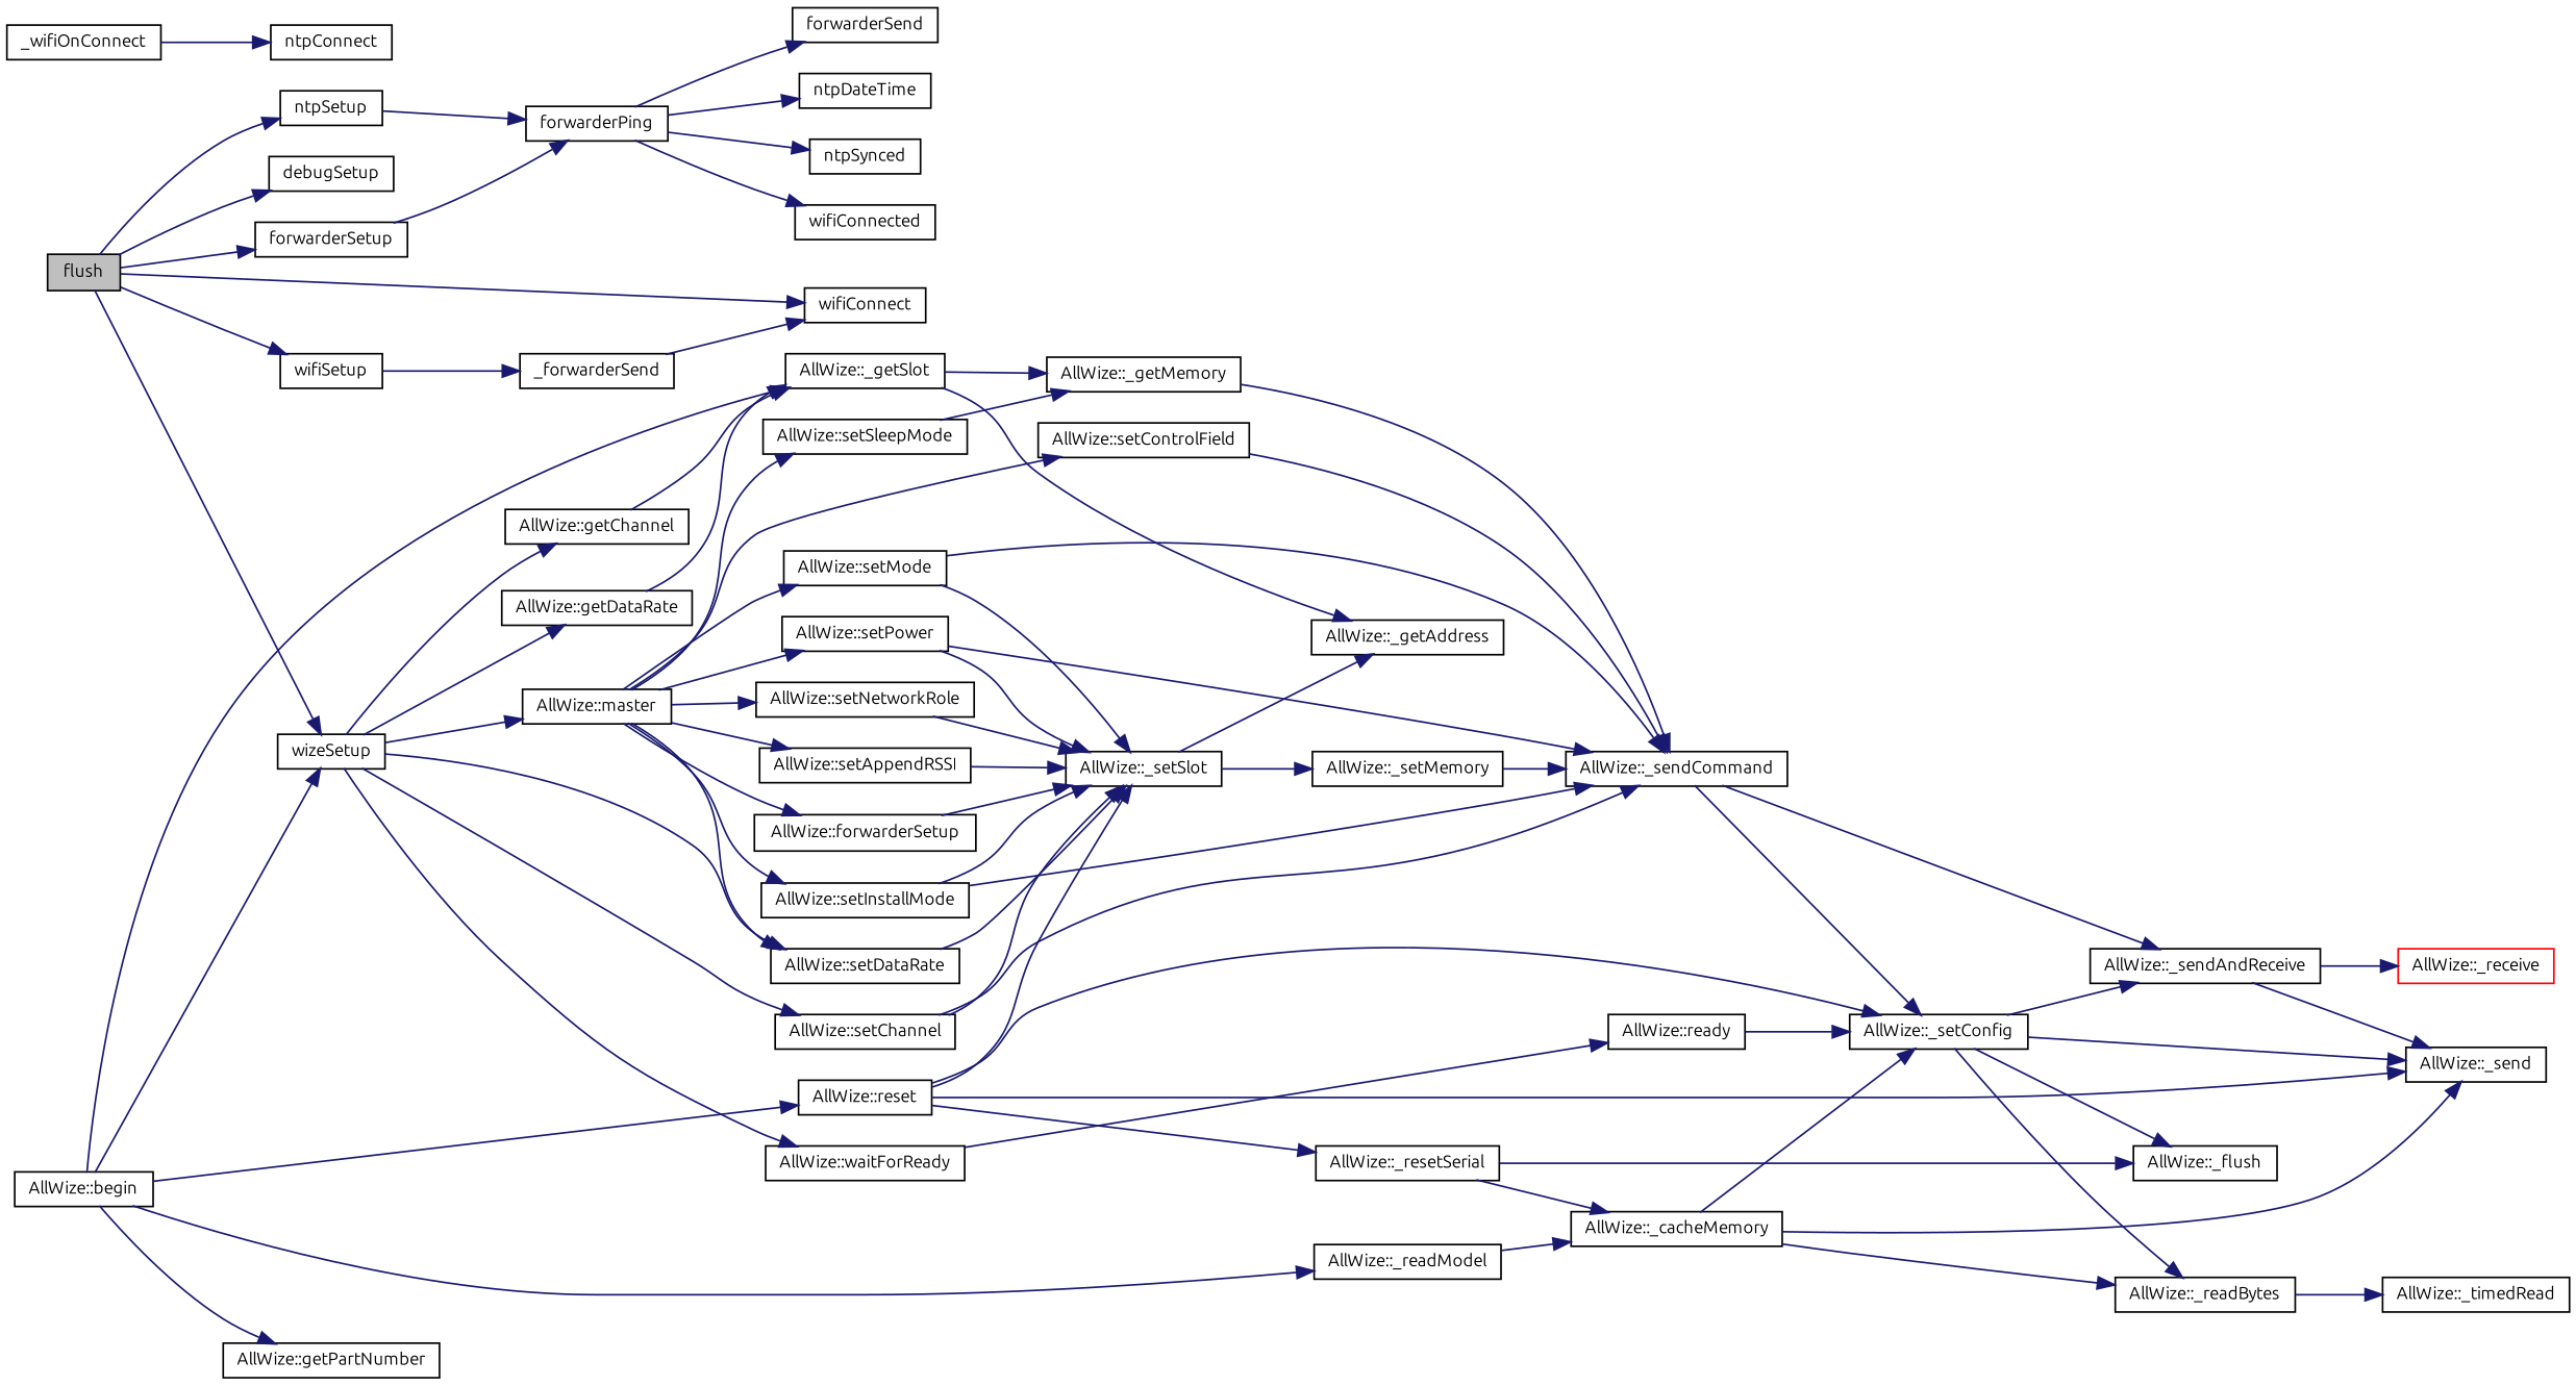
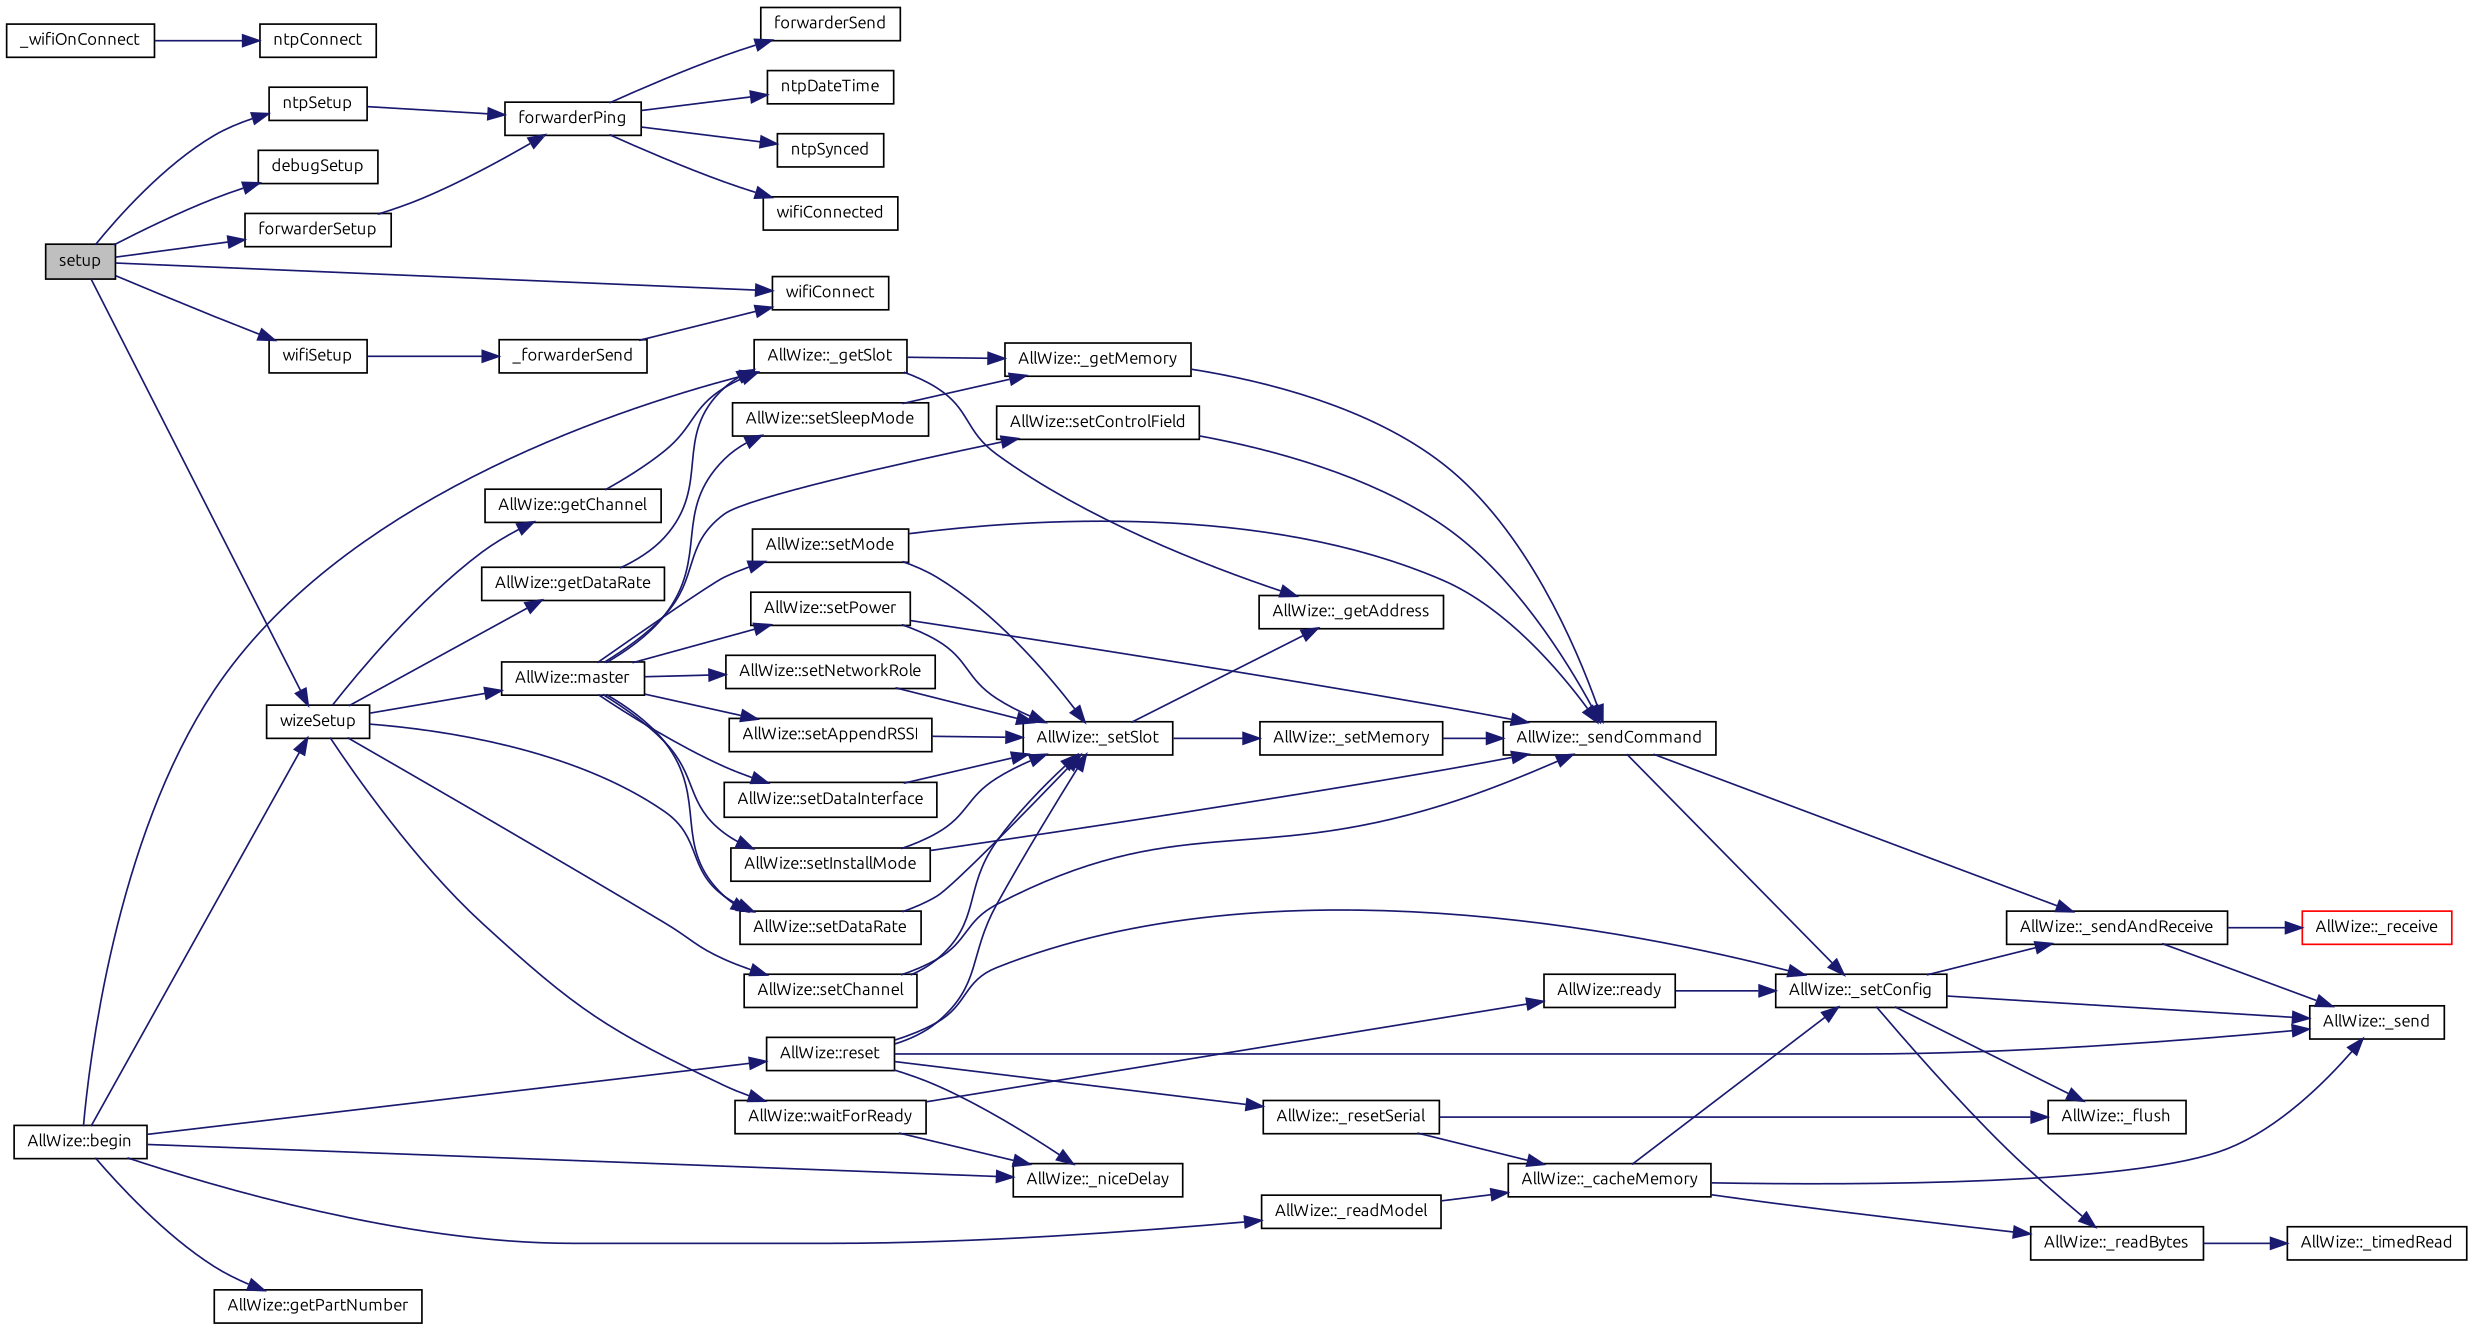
  digraph {
    fontname=Ubuntu
    rankdir=LR
    node [color=black fillcolor=white fontname=Ubuntu fontsize=10 shape=record style=filled]
    edge [color=midnightblue fontname=Ubuntu fontsize=10 labelfontname=Helvetica labelfontsize=10 style=solid]
-   n1 [fillcolor=grey75 fontcolor=black height=0.2 label=flush width=0.4]
+   n1 [fillcolor=grey75 fontcolor=black height=0.2 label=setup width=0.4]
    n2 [height=0.2 label=debugSetup width=0.4]
    n3 [height=0.2 label=forwarderSetup width=0.4]
    n4 [height=0.2 label=ntpSetup width=0.4]
    n5 [height=0.2 label=wifiConnect width=0.4]
    n6 [height=0.2 label=wifiSetup width=0.4]
    n7 [height=0.2 label=wizeSetup width=0.4]
    n8 [height=0.2 label=forwarderPing width=0.4]
    n9 [height=0.2 label=_forwarderSend width=0.4]
    n10 [height=0.2 label="AllWize::getChannel" width=0.4]
    n11 [height=0.2 label="AllWize::getDataRate" width=0.4]
    n12 [height=0.2 label="AllWize::master" width=0.4]
    n13 [height=0.2 label="AllWize::setDataRate" width=0.4]
    n14 [height=0.2 label="AllWize::setChannel" width=0.4]
    n15 [height=0.2 label="AllWize::waitForReady" width=0.4]
    n16 [height=0.2 label=forwarderSend width=0.4]
    n17 [height=0.2 label=ntpDateTime width=0.4]
    n18 [height=0.2 label=ntpSynced width=0.4]
    n19 [height=0.2 label=wifiConnected width=0.4]
    n20 [height=0.2 label=_wifiOnConnect width=0.4]
    n21 [height=0.2 label=ntpConnect width=0.4]
    n22 [height=0.2 label="AllWize::begin" width=0.4]
    n23 [height=0.2 label="AllWize::_getSlot" width=0.4]
+   n24 [height=0.2 label="AllWize::_niceDelay" width=0.4]
    n25 [height=0.2 label="AllWize::_readModel" width=0.4]
    n26 [height=0.2 label="AllWize::getPartNumber" width=0.4]
    n27 [height=0.2 label="AllWize::reset" width=0.4]
    n28 [height=0.2 label="AllWize::setAppendRSSI" width=0.4]
    n29 [height=0.2 label="AllWize::setControlField" width=0.4]
-   n30 [height=0.2 label="AllWize::forwarderSetup" width=0.4]
+   n30 [height=0.2 label="AllWize::setDataInterface" width=0.4]
    n31 [height=0.2 label="AllWize::setInstallMode" width=0.4]
    n32 [height=0.2 label="AllWize::setMode" width=0.4]
    n33 [height=0.2 label="AllWize::setNetworkRole" width=0.4]
    n34 [height=0.2 label="AllWize::setPower" width=0.4]
    n35 [height=0.2 label="AllWize::setSleepMode" width=0.4]
    n36 [height=0.2 label="AllWize::_setSlot" width=0.4]
    n37 [height=0.2 label="AllWize::_sendCommand" width=0.4]
    n38 [height=0.2 label="AllWize::ready" width=0.4]
    n39 [height=0.2 label="AllWize::_getAddress" width=0.4]
    n40 [height=0.2 label="AllWize::_getMemory" width=0.4]
    n41 [height=0.2 label="AllWize::_cacheMemory" width=0.4]
    n42 [height=0.2 label="AllWize::_setConfig" width=0.4]
    n43 [height=0.2 label="AllWize::_send" width=0.4]
    n44 [height=0.2 label="AllWize::_resetSerial" width=0.4]
    n45 [height=0.2 label="AllWize::_sendAndReceive" width=0.4]
    n46 [color=red height=0.2 label="AllWize::_receive" width=0.4]
    n47 [height=0.2 label="AllWize::_flush" width=0.4]
    n48 [height=0.2 label="AllWize::_readBytes" width=0.4]
    n49 [height=0.2 label="AllWize::_timedRead" width=0.4]
    n50 [height=0.2 label="AllWize::_setMemory" width=0.4]
    n1 -> n2
    n1 -> n3
    n1 -> n4
    n1 -> n5
    n1 -> n6
    n1 -> n7
    n3 -> n8
    n4 -> n8
    n6 -> n9
    n7 -> n10
    n7 -> n11
    n7 -> n12
    n7 -> n13
    n7 -> n14
    n7 -> n15
    n8 -> n16
    n8 -> n17
    n8 -> n18
    n8 -> n19
    n9 -> n5
    n10 -> n23
    n11 -> n23
    n12 -> n13
    n12 -> n28
    n12 -> n29
    n12 -> n30
    n12 -> n31
    n12 -> n32
    n12 -> n33
    n12 -> n34
    n12 -> n35
    n13 -> n36
    n14 -> n36
    n14 -> n37
+   n15 -> n24
    n15 -> n38
    n20 -> n21
    n22 -> n7
    n22 -> n23
+   n22 -> n24
    n22 -> n25
    n22 -> n26
    n22 -> n27
    n23 -> n39
    n23 -> n40
    n25 -> n41
+   n27 -> n24
    n27 -> n36
    n27 -> n42
    n27 -> n43
    n27 -> n44
    n28 -> n36
    n29 -> n37
    n30 -> n36
    n31 -> n36
    n31 -> n37
    n32 -> n36
    n32 -> n37
    n33 -> n36
    n34 -> n36
    n34 -> n37
    n35 -> n40
    n36 -> n39
    n36 -> n50
    n37 -> n42
    n37 -> n45
    n38 -> n42
    n40 -> n37
    n41 -> n42
    n41 -> n43
    n41 -> n48
    n42 -> n43
    n42 -> n45
    n42 -> n47
    n42 -> n48
    n44 -> n41
    n44 -> n47
    n45 -> n43
    n45 -> n46
    n48 -> n49
    n50 -> n37
  }
